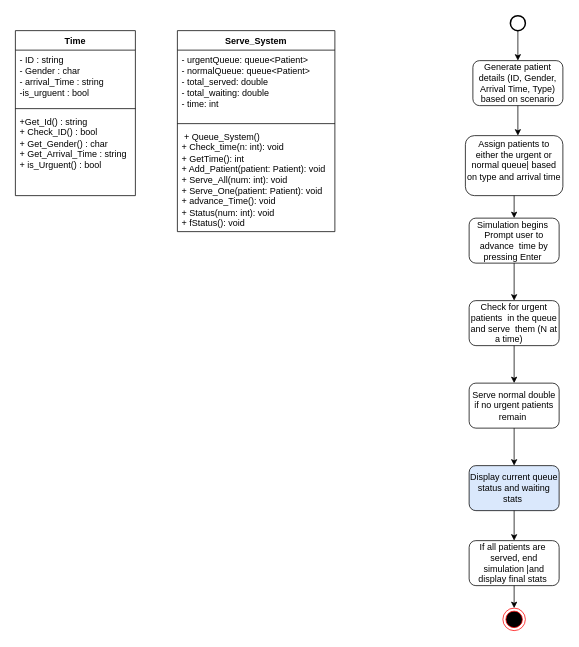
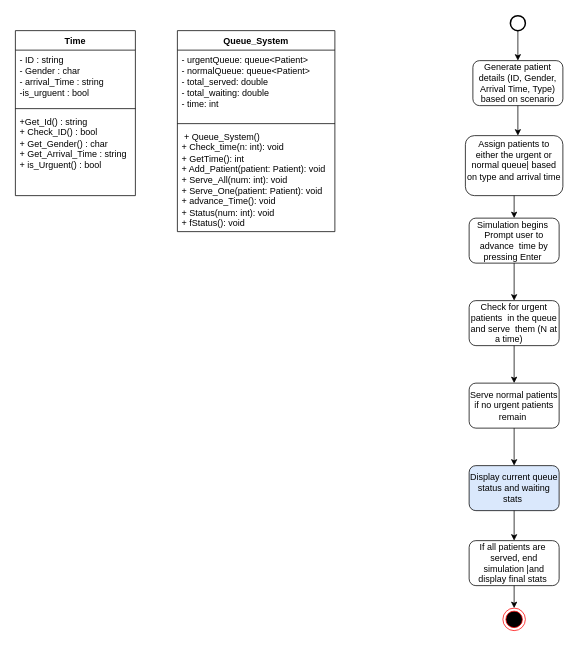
  <mxCell id="0" />
  <mxCell id="1" parent="0" />
  <mxCell id="2" value="Time&lt;div&gt;&lt;br&gt;&lt;/div&gt;" style="swimlane;fontStyle=1;align=center;verticalAlign=top;childLayout=stackLayout;horizontal=1;startSize=26;horizontalStack=0;resizeParent=1;resizeParentMax=0;resizeLast=0;collapsible=1;marginBottom=0;whiteSpace=wrap;html=1;" vertex="1" parent="1"><mxGeometry x="20" y="40" width="160" height="220" as="geometry" /></mxCell>
  <mxCell id="3" value="- ID : string&lt;div&gt;- Gender : char&lt;/div&gt;&lt;div&gt;- arrival_Time : string&lt;/div&gt;&lt;div&gt;-is_urguent : bool&lt;/div&gt;&lt;div&gt;&lt;br&gt;&lt;/div&gt;" style="text;strokeColor=none;fillColor=none;align=left;verticalAlign=top;spacingLeft=4;spacingRight=4;overflow=hidden;rotatable=0;points=[[0,0.5],[1,0.5]];portConstraint=eastwest;whiteSpace=wrap;html=1;" vertex="1" parent="2"><mxGeometry y="26" width="160" height="74" as="geometry" /></mxCell>
  <mxCell id="4" value="" style="line;strokeWidth=1;fillColor=none;align=left;verticalAlign=middle;spacingTop=-1;spacingLeft=3;spacingRight=3;rotatable=0;labelPosition=right;points=[];portConstraint=eastwest;strokeColor=inherit;" vertex="1" parent="2"><mxGeometry y="100" width="160" height="8" as="geometry" /></mxCell>
  <mxCell id="5" value="+Get_Id() : string&lt;div&gt;+ Check_ID() : bool&lt;/div&gt;&lt;div&gt;+ Get_Gender() : char&lt;/div&gt;&lt;div&gt;+ Get_Arrival_Time : string&lt;/div&gt;&lt;div&gt;+ is_Urguent() : bool&lt;br&gt;&lt;div&gt;&lt;br&gt;&lt;/div&gt;&lt;/div&gt;" style="text;strokeColor=none;fillColor=none;align=left;verticalAlign=top;spacingLeft=4;spacingRight=4;overflow=hidden;rotatable=0;points=[[0,0.5],[1,0.5]];portConstraint=eastwest;whiteSpace=wrap;html=1;" vertex="1" parent="2"><mxGeometry y="108" width="160" height="112" as="geometry" /></mxCell>
- <mxCell id="6" value="Serve_System" style="swimlane;fontStyle=1;align=center;verticalAlign=top;childLayout=stackLayout;horizontal=1;startSize=26;horizontalStack=0;resizeParent=1;resizeParentMax=0;resizeLast=0;collapsible=1;marginBottom=0;whiteSpace=wrap;html=1;" vertex="1" parent="1"><mxGeometry x="236" y="40" width="210" height="268" as="geometry" /></mxCell>
+ <mxCell id="6" value="Queue_System" style="swimlane;fontStyle=1;align=center;verticalAlign=top;childLayout=stackLayout;horizontal=1;startSize=26;horizontalStack=0;resizeParent=1;resizeParentMax=0;resizeLast=0;collapsible=1;marginBottom=0;whiteSpace=wrap;html=1;" vertex="1" parent="1"><mxGeometry x="236" y="40" width="210" height="268" as="geometry" /></mxCell>
  <mxCell id="7" value="- urgentQueue: queue&amp;lt;Patient&amp;gt;&lt;div&gt;- normalQueue: queue&amp;lt;Patient&amp;gt;&lt;/div&gt;&lt;div&gt;- total_served: double&lt;/div&gt;&lt;div&gt;- total_waiting: double&lt;/div&gt;&lt;div&gt;- time: int&amp;nbsp;&amp;nbsp;&lt;/div&gt;" style="text;strokeColor=none;fillColor=none;align=left;verticalAlign=top;spacingLeft=4;spacingRight=4;overflow=hidden;rotatable=0;points=[[0,0.5],[1,0.5]];portConstraint=eastwest;whiteSpace=wrap;html=1;" vertex="1" parent="6"><mxGeometry y="26" width="210" height="94" as="geometry" /></mxCell>
  <mxCell id="8" value="" style="line;strokeWidth=1;fillColor=none;align=left;verticalAlign=middle;spacingTop=-1;spacingLeft=3;spacingRight=3;rotatable=0;labelPosition=right;points=[];portConstraint=eastwest;strokeColor=inherit;" vertex="1" parent="6"><mxGeometry y="120" width="210" height="8" as="geometry" /></mxCell>
  <mxCell id="9" value="&amp;nbsp;+ Queue_System()&lt;div&gt;+ Check_time(n: int): void&lt;/div&gt;&lt;div&gt;+ GetTime(): int&amp;nbsp;&lt;/div&gt;&lt;div&gt;+ Add_Patient(patient: Patient): void&amp;nbsp;&lt;/div&gt;&lt;div&gt;+ Serve_All(num: int): void&amp;nbsp;&lt;/div&gt;&lt;div&gt;+ Serve_One(patient: Patient): void&lt;/div&gt;&lt;div&gt;+ advance_Time(): void&amp;nbsp;&lt;/div&gt;&lt;div&gt;+ Status(num: int): void&amp;nbsp;&lt;/div&gt;&lt;div&gt;+ fStatus(): void    &amp;nbsp;&amp;nbsp;&amp;nbsp;&amp;nbsp;&lt;/div&gt;" style="text;strokeColor=none;fillColor=none;align=left;verticalAlign=top;spacingLeft=4;spacingRight=4;overflow=hidden;rotatable=0;points=[[0,0.5],[1,0.5]];portConstraint=eastwest;whiteSpace=wrap;html=1;" vertex="1" parent="6"><mxGeometry y="128" width="210" height="140" as="geometry" /></mxCell>
  <mxCell id="10" value="" style="strokeWidth=2;html=1;shape=mxgraph.flowchart.start_2;whiteSpace=wrap;" vertex="1" parent="1"><mxGeometry x="680" y="20" width="20" height="20" as="geometry" /></mxCell>
  <mxCell id="11" value="" style="endArrow=classic;html=1;rounded=0;exitX=0.5;exitY=1;exitDx=0;exitDy=0;exitPerimeter=0;" edge="1" parent="1" source="10"><mxGeometry width="50" height="50" relative="1" as="geometry"><mxPoint x="680" y="100" as="sourcePoint" /><mxPoint x="690" y="80" as="targetPoint" /><Array as="points"><mxPoint x="690" y="80" /></Array></mxGeometry></mxCell>
  <mxCell id="12" value="Generate patient details (ID, Gender, Arrival Time, Type) based on scenario  " style="rounded=1;whiteSpace=wrap;html=1;" vertex="1" parent="1"><mxGeometry x="630" y="80" width="120" height="60" as="geometry" /></mxCell>
  <mxCell id="13" value="" style="endArrow=classic;html=1;rounded=0;exitX=0.5;exitY=1;exitDx=0;exitDy=0;" edge="1" parent="1" source="12"><mxGeometry width="50" height="50" relative="1" as="geometry"><mxPoint x="700" y="150" as="sourcePoint" /><mxPoint x="690" y="180" as="targetPoint" /></mxGeometry></mxCell>
  <mxCell id="14" value="Assign patients to either the urgent or normal queue| based on type and arrival time&lt;div&gt;&lt;br&gt;&lt;/div&gt;" style="rounded=1;whiteSpace=wrap;html=1;" vertex="1" parent="1"><mxGeometry x="620" y="180" width="130" height="80" as="geometry" /></mxCell>
  <mxCell id="15" value="Simulation begins&amp;nbsp; Prompt user to advance&amp;nbsp; time by pressing Enter&amp;nbsp;" style="rounded=1;whiteSpace=wrap;html=1;" vertex="1" parent="1"><mxGeometry x="625" y="290" width="120" height="60" as="geometry" /></mxCell>
  <mxCell id="16" value="" style="endArrow=classic;html=1;rounded=0;exitX=0.5;exitY=1;exitDx=0;exitDy=0;entryX=0.5;entryY=0;entryDx=0;entryDy=0;" edge="1" parent="1" source="14" target="15"><mxGeometry width="50" height="50" relative="1" as="geometry"><mxPoint x="600" y="320" as="sourcePoint" /><mxPoint x="650" y="270" as="targetPoint" /></mxGeometry></mxCell>
  <mxCell id="17" value="" style="endArrow=classic;html=1;rounded=0;exitX=0.5;exitY=1;exitDx=0;exitDy=0;" edge="1" parent="1" source="15"><mxGeometry width="50" height="50" relative="1" as="geometry"><mxPoint x="680" y="420" as="sourcePoint" /><mxPoint x="685" y="400" as="targetPoint" /></mxGeometry></mxCell>
  <mxCell id="18" value="Check for urgent patients&amp;nbsp; in the queue and serve&amp;nbsp; them (N at a time)&amp;nbsp; &amp;nbsp;&amp;nbsp;" style="rounded=1;whiteSpace=wrap;html=1;" vertex="1" parent="1"><mxGeometry x="625" y="400" width="120" height="60" as="geometry" /></mxCell>
  <mxCell id="19" value="" style="endArrow=classic;html=1;rounded=0;exitX=0.5;exitY=1;exitDx=0;exitDy=0;" edge="1" parent="1" source="18"><mxGeometry width="50" height="50" relative="1" as="geometry"><mxPoint x="660" y="490" as="sourcePoint" /><mxPoint x="685" y="510" as="targetPoint" /></mxGeometry></mxCell>
- <mxCell id="20" value="Serve normal double if no urgent patients remain&amp;nbsp;" style="rounded=1;whiteSpace=wrap;html=1;" vertex="1" parent="1"><mxGeometry x="625" y="510" width="120" height="60" as="geometry" /></mxCell>
+ <mxCell id="20" value="Serve normal patients if no urgent patients remain&amp;nbsp;" style="rounded=1;whiteSpace=wrap;html=1;" vertex="1" parent="1"><mxGeometry x="625" y="510" width="120" height="60" as="geometry" /></mxCell>
  <mxCell id="21" value="" style="endArrow=classic;html=1;rounded=0;exitX=0.5;exitY=1;exitDx=0;exitDy=0;" edge="1" parent="1" source="20"><mxGeometry width="50" height="50" relative="1" as="geometry"><mxPoint x="680" y="650" as="sourcePoint" /><mxPoint x="685" y="620" as="targetPoint" /></mxGeometry></mxCell>
  <mxCell id="22" value="Display current queue status and waiting stats&amp;nbsp;" style="rounded=1;whiteSpace=wrap;html=1;fillColor=#dae8fc;" vertex="1" parent="1"><mxGeometry x="625" y="620" width="120" height="60" as="geometry" /></mxCell>
  <mxCell id="23" value="" style="endArrow=classic;html=1;rounded=0;exitX=0.5;exitY=1;exitDx=0;exitDy=0;" edge="1" parent="1" source="22"><mxGeometry width="50" height="50" relative="1" as="geometry"><mxPoint x="680" y="730" as="sourcePoint" /><mxPoint x="685" y="720" as="targetPoint" /></mxGeometry></mxCell>
  <mxCell id="24" value="If all patients are&amp;nbsp; served, end simulation    |and display final stats&amp;nbsp;" style="rounded=1;whiteSpace=wrap;html=1;" vertex="1" parent="1"><mxGeometry x="625" y="720" width="120" height="60" as="geometry" /></mxCell>
  <mxCell id="25" value="" style="ellipse;html=1;shape=endState;fillColor=#000000;strokeColor=#ff0000;" vertex="1" parent="1"><mxGeometry x="670" y="810" width="30" height="30" as="geometry" /></mxCell>
  <mxCell id="26" value="" style="endArrow=classic;html=1;rounded=0;exitX=0.5;exitY=1;exitDx=0;exitDy=0;entryX=0.5;entryY=0;entryDx=0;entryDy=0;" edge="1" parent="1" source="24" target="25"><mxGeometry width="50" height="50" relative="1" as="geometry"><mxPoint x="620" y="850" as="sourcePoint" /><mxPoint x="670" y="800" as="targetPoint" /></mxGeometry></mxCell>
